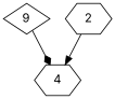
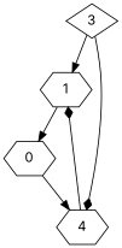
  digraph {
    fontname=Inter
    node [fontname=Inter shape=hexagon]
    edge [arrowhead=normal fontname=Inter heightLimit=3 primaryType=sideStreet secondaryType=none village=Bikini_Bottom weight=20]
-   3 [shape=diamond label=9]
+   3 [shape=diamond]
+   1
    4
-   2
+   2 [label=0]
+   3 -> 1
    3 -> 4 [arrowhead=diamond primaryType=mainStreet]
+   1 -> 2 [heightLimit=5 primaryType=mainStreet weight=10]
+   4 -> 1 [arrowhead=diamond heightLimit=5 secondaryType=oneWayStreet weight=5]
    2 -> 4
  }
